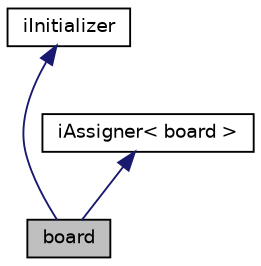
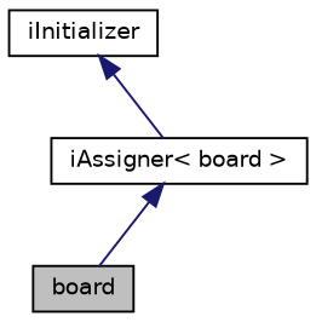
  digraph {
    node [color=black fillcolor=white fontname=Helvetica fontsize=10 shape=record style=filled]
    edge [color=midnightblue dir=back fontname=Helvetica fontsize=10 labelfontname=Helvetica labelfontsize=10 style=solid]
    n1 [fillcolor=grey75 fontcolor=black height=0.2 label=board width=0.4]
    n2 [height=0.2 label=iInitializer width=0.4]
    n3 [height=0.2 label="iAssigner\< board \>" width=0.4]
-   n2 -> n1
+   n2 -> n3
    n3 -> n1
  }
